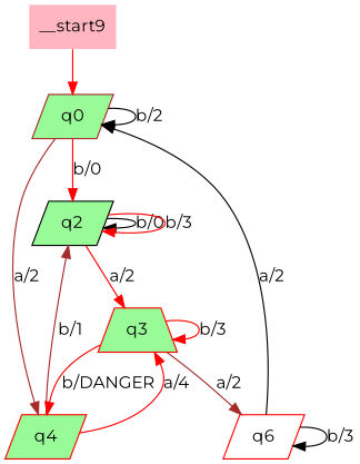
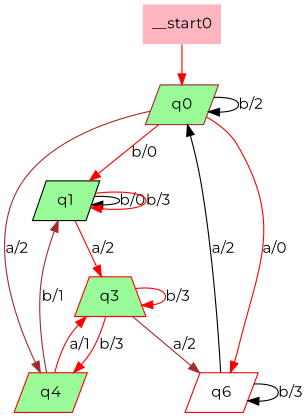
  digraph {
    fontname=Montserrat
    node [color=red fillcolor=palegreen fontname=Montserrat shape=parallelogram style=filled]
    edge [color=red fontname=Montserrat]
    n1 [color=brown label=q0]
    n2 [fillcolor=white label=q6]
-   n3 [color=black label=q2]
+   n3 [color=black label=q1]
    n4 [label=q4]
    n5 [label=q3 shape=trapezium]
-   __start0 [fillcolor=lightpink shape=none label=__start9]
+   __start0 [fillcolor=lightpink shape=none]
    n1 -> n1 [color=black label="b/2"]
+   n1 -> n2 [label="a/0"]
    n1 -> n3 [label="b/0"]
    n1 -> n4 [color=brown label="a/2"]
    n2 -> n1 [color=black label="a/2"]
    n2 -> n2 [color=black label="b/3"]
    n3 -> n3 [color=black label="b/0"]
    n3 -> n3 [label="b/3"]
    n3 -> n5 [label="a/2"]
    n4 -> n3 [color=brown label="b/1"]
-   n4 -> n5 [label="a/4"]
+   n4 -> n5 [label="a/1"]
    n5 -> n2 [color=brown label="a/2"]
-   n5 -> n4 [label="b/DANGER"]
+   n5 -> n4 [label="b/3"]
    n5 -> n5 [label="b/3"]
    __start0 -> n1
  }
